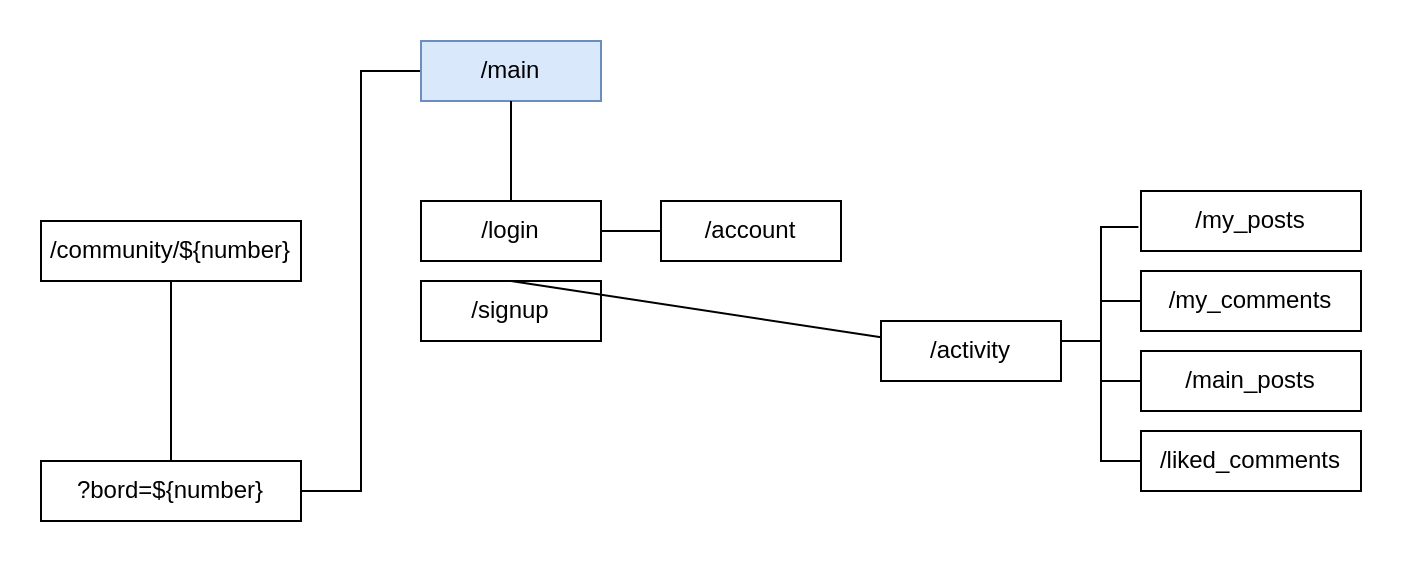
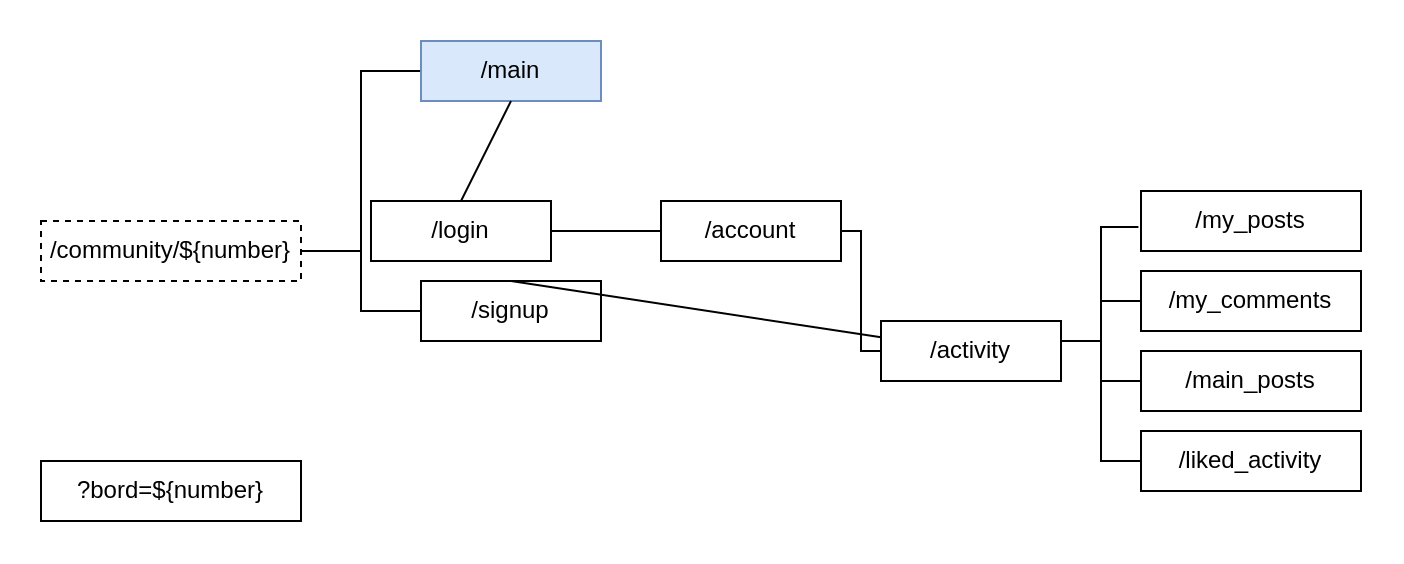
  <mxCell id="0" />
  <mxCell id="1" parent="0" />
- <mxCell id="2" value="" style="edgeStyle=elbowEdgeStyle;rounded=0;orthogonalLoop=1;jettySize=auto;html=1;startArrow=none;startFill=0;endArrow=none;endFill=0;strokeColor=#000000;" edge="1" parent="1" source="3" target="22"><mxGeometry relative="1" as="geometry" /></mxCell>
+ <mxCell id="2" value="" style="edgeStyle=elbowEdgeStyle;rounded=0;orthogonalLoop=1;jettySize=auto;html=1;startArrow=none;startFill=0;endArrow=none;endFill=0;strokeColor=#000000;" edge="1" parent="1" source="3" target="21"><mxGeometry relative="1" as="geometry" /></mxCell>
  <mxCell id="3" value="/main" style="rounded=0;whiteSpace=wrap;html=1;fillColor=#dae8fc;strokeColor=#6c8ebf;" vertex="1" parent="1"><mxGeometry x="210" y="20" width="90" height="30" as="geometry" /></mxCell>
- <mxCell id="4" value="/login" style="rounded=0;whiteSpace=wrap;html=1;" vertex="1" parent="1"><mxGeometry x="210" y="100" width="90" height="30" as="geometry" /></mxCell>
+ <mxCell id="4" value="/login" style="rounded=0;whiteSpace=wrap;html=1;" vertex="1" parent="1"><mxGeometry x="185" y="100" width="90" height="30" as="geometry" /></mxCell>
  <mxCell id="5" value="/signup" style="rounded=0;whiteSpace=wrap;html=1;" vertex="1" parent="1"><mxGeometry x="210" y="140" width="90" height="30" as="geometry" /></mxCell>
+ <mxCell id="6" value="" style="edgeStyle=elbowEdgeStyle;rounded=0;orthogonalLoop=1;jettySize=auto;html=1;startArrow=none;startFill=0;endArrow=none;endFill=0;strokeColor=#000000;" edge="1" parent="1" source="7" target="19"><mxGeometry relative="1" as="geometry" /></mxCell>
  <mxCell id="7" value="/account" style="rounded=0;whiteSpace=wrap;html=1;" vertex="1" parent="1"><mxGeometry x="330" y="100" width="90" height="30" as="geometry" /></mxCell>
  <mxCell id="8" style="edgeStyle=elbowEdgeStyle;rounded=0;orthogonalLoop=1;jettySize=auto;html=1;entryX=-0.039;entryY=0.601;entryDx=0;entryDy=0;entryPerimeter=0;endArrow=none;endFill=0;" edge="1" parent="1"><mxGeometry relative="1" as="geometry"><mxPoint x="543" y="170" as="sourcePoint" /><mxPoint x="568.71" y="113.03" as="targetPoint" /><Array as="points"><mxPoint x="550" y="140" /></Array></mxGeometry></mxCell>
  <mxCell id="9" value="" style="edgeStyle=elbowEdgeStyle;rounded=0;orthogonalLoop=1;jettySize=auto;html=1;entryX=0;entryY=0.5;entryDx=0;entryDy=0;endArrow=none;endFill=0;" edge="1" parent="1" target="15"><mxGeometry relative="1" as="geometry"><mxPoint x="530" y="170" as="sourcePoint" /></mxGeometry></mxCell>
  <mxCell id="10" value="" style="edgeStyle=elbowEdgeStyle;rounded=0;orthogonalLoop=1;jettySize=auto;html=1;endArrow=none;endFill=0;" edge="1" parent="1" target="14"><mxGeometry relative="1" as="geometry"><mxPoint x="530" y="170" as="sourcePoint" /></mxGeometry></mxCell>
  <mxCell id="11" value="" style="edgeStyle=elbowEdgeStyle;rounded=0;orthogonalLoop=1;jettySize=auto;html=1;entryX=0;entryY=0.5;entryDx=0;entryDy=0;endArrow=none;endFill=0;" edge="1" parent="1" target="13"><mxGeometry relative="1" as="geometry"><mxPoint x="530" y="170" as="sourcePoint" /></mxGeometry></mxCell>
  <mxCell id="12" value="/my_posts" style="rounded=0;whiteSpace=wrap;html=1;" vertex="1" parent="1"><mxGeometry x="570" y="95" width="110" height="30" as="geometry" /></mxCell>
  <mxCell id="13" value="/my_comments" style="rounded=0;whiteSpace=wrap;html=1;" vertex="1" parent="1"><mxGeometry x="570" y="135" width="110" height="30" as="geometry" /></mxCell>
  <mxCell id="14" value="/main_posts" style="rounded=0;whiteSpace=wrap;html=1;" vertex="1" parent="1"><mxGeometry x="570" y="175" width="110" height="30" as="geometry" /></mxCell>
- <mxCell id="15" value="/liked_comments" style="rounded=0;whiteSpace=wrap;html=1;" vertex="1" parent="1"><mxGeometry x="570" y="215" width="110" height="30" as="geometry" /></mxCell>
+ <mxCell id="15" value="/liked_activity" style="rounded=0;whiteSpace=wrap;html=1;" vertex="1" parent="1"><mxGeometry x="570" y="215" width="110" height="30" as="geometry" /></mxCell>
  <mxCell id="16" value="" style="endArrow=none;html=1;entryX=0.5;entryY=1;entryDx=0;entryDy=0;exitX=0.5;exitY=0;exitDx=0;exitDy=0;" edge="1" parent="1" source="4" target="3"><mxGeometry width="50" height="50" relative="1" as="geometry"><mxPoint x="160" y="230" as="sourcePoint" /><mxPoint x="210" y="180" as="targetPoint" /></mxGeometry></mxCell>
  <mxCell id="17" value="" style="endArrow=none;html=1;exitX=0.5;exitY=0;exitDx=0;exitDy=0;" edge="1" parent="1" source="5" target="19"><mxGeometry width="50" height="50" relative="1" as="geometry"><mxPoint x="140" y="170" as="sourcePoint" /><mxPoint x="190" y="120" as="targetPoint" /></mxGeometry></mxCell>
  <mxCell id="18" value="" style="endArrow=none;html=1;entryX=0;entryY=0.5;entryDx=0;entryDy=0;exitX=1;exitY=0.5;exitDx=0;exitDy=0;" edge="1" parent="1" source="4" target="7"><mxGeometry width="50" height="50" relative="1" as="geometry"><mxPoint x="160" y="170" as="sourcePoint" /><mxPoint x="210" y="120" as="targetPoint" /></mxGeometry></mxCell>
  <mxCell id="19" value="/activity" style="rounded=0;whiteSpace=wrap;html=1;" vertex="1" parent="1"><mxGeometry x="440" y="160" width="90" height="30" as="geometry" /></mxCell>
- <mxCell id="20" value="" style="edgeStyle=elbowEdgeStyle;rounded=0;orthogonalLoop=1;jettySize=auto;html=1;startArrow=none;startFill=0;endArrow=none;endFill=0;strokeColor=#000000;" edge="1" parent="1" source="21" target="22"><mxGeometry relative="1" as="geometry" /></mxCell>
- <mxCell id="21" value="/community/${number}" style="rounded=0;whiteSpace=wrap;html=1;" vertex="1" parent="1"><mxGeometry x="20" y="110" width="130" height="30" as="geometry" /></mxCell>
+ <mxCell id="20" value="" style="edgeStyle=elbowEdgeStyle;rounded=0;orthogonalLoop=1;jettySize=auto;html=1;startArrow=none;startFill=0;endArrow=none;endFill=0;strokeColor=#000000;" edge="1" parent="1" source="21" target="5"><mxGeometry relative="1" as="geometry" /></mxCell>
+ <mxCell id="21" value="/community/${number}" style="rounded=0;whiteSpace=wrap;html=1;dashed=1;" vertex="1" parent="1"><mxGeometry x="20" y="110" width="130" height="30" as="geometry" /></mxCell>
  <mxCell id="22" value="?bord=${number}" style="rounded=0;whiteSpace=wrap;html=1;" vertex="1" parent="1"><mxGeometry x="20" y="230" width="130" height="30" as="geometry" /></mxCell>
